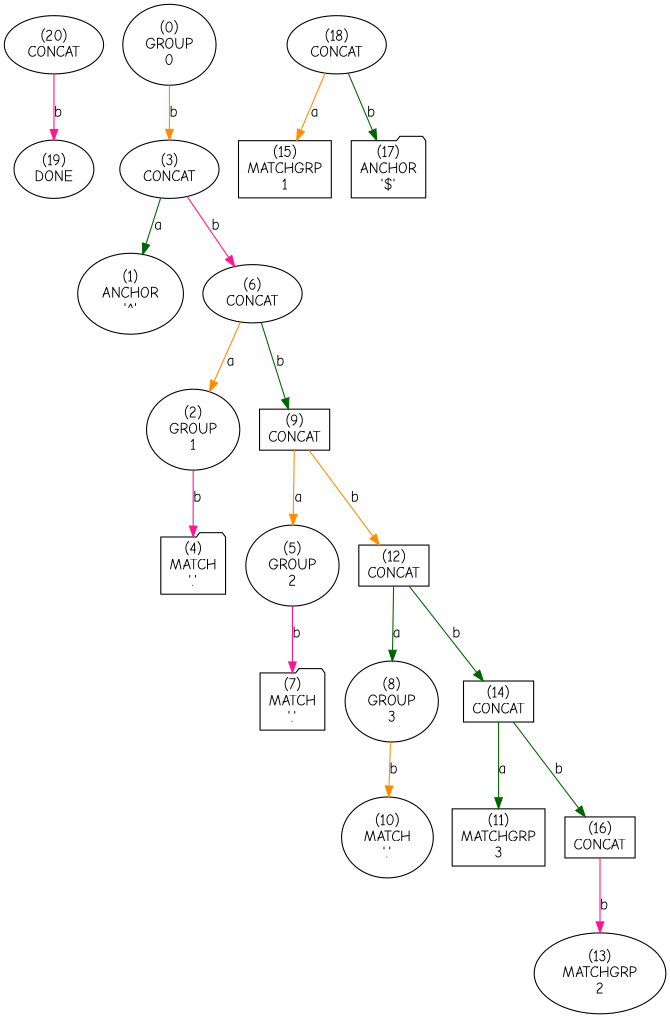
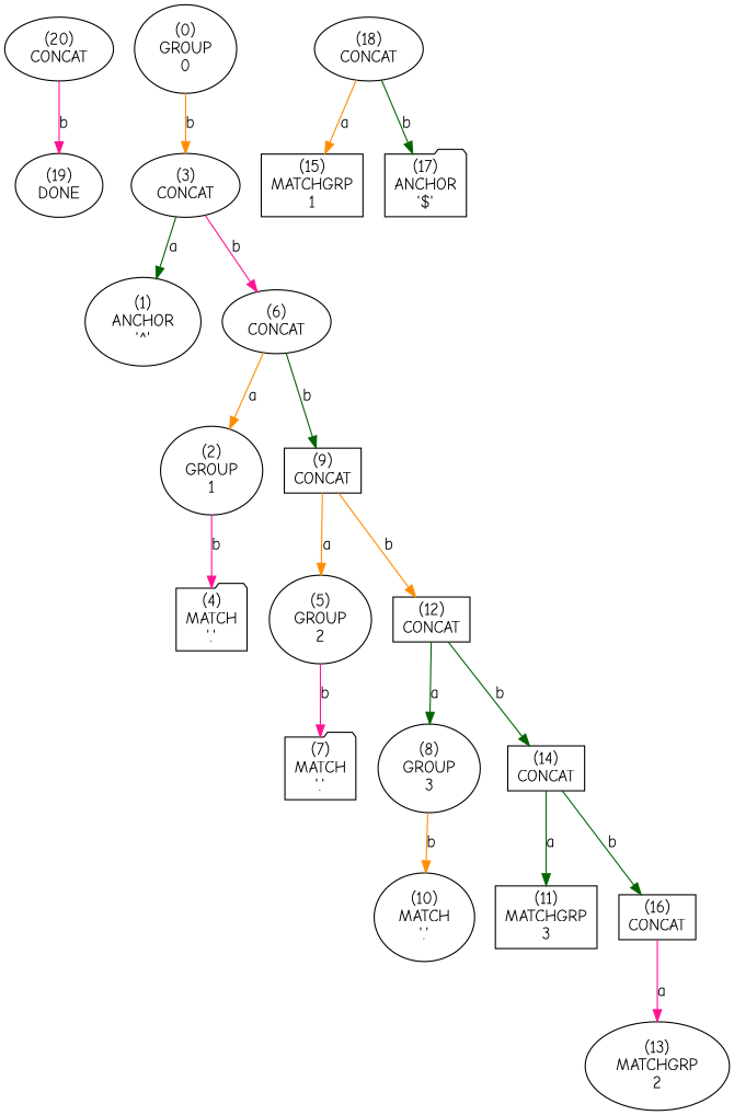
  digraph {
    fontname="Comic Neue"
    node [fontname="Comic Neue" shape=ellipse]
    edge [color=darkgreen fontname="Comic Neue"]
    n1 [label="(20)\nCONCAT\n"]
    n2 [label="(19)\nDONE\n"]
    n3 [label="(0)\nGROUP\n0"]
    n4 [label="(3)\nCONCAT\n"]
    n5 [label="(1)\nANCHOR\n'^'"]
    n6 [label="(6)\nCONCAT\n"]
    n7 [label="(2)\nGROUP\n1"]
    n8 [label="(9)\nCONCAT\n" shape=box]
    n9 [label="(4)\nMATCH\n'.'" shape=folder]
    n10 [label="(5)\nGROUP\n2"]
    n11 [label="(12)\nCONCAT\n" shape=box]
    n12 [label="(7)\nMATCH\n'.'" shape=folder]
    n13 [label="(8)\nGROUP\n3"]
    n14 [label="(14)\nCONCAT\n" shape=box]
    n15 [label="(10)\nMATCH\n'.'"]
    n16 [label="(11)\nMATCHGRP\n3" shape=box]
    n17 [label="(16)\nCONCAT\n" shape=box]
    n18 [label="(13)\nMATCHGRP\n2"]
    n19 [label="(18)\nCONCAT\n"]
    n20 [label="(15)\nMATCHGRP\n1" shape=box]
    n21 [label="(17)\nANCHOR\n'$'" shape=folder]
    n1 -> n2 [color=deeppink label=b]
    n3 -> n4 [color=darkorange label=b]
    n4 -> n5 [label=a]
    n4 -> n6 [color=deeppink label=b]
    n6 -> n7 [color=darkorange label=a]
    n6 -> n8 [label=b]
    n7 -> n9 [color=deeppink label=b]
    n8 -> n10 [color=darkorange label=a]
    n8 -> n11 [color=darkorange label=b]
    n10 -> n12 [color=deeppink label=b]
    n11 -> n13 [label=a]
    n11 -> n14 [label=b]
    n13 -> n15 [color=darkorange label=b]
    n14 -> n16 [label=a]
    n14 -> n17 [label=b]
-   n17 -> n18 [color=deeppink label=b]
+   n17 -> n18 [color=deeppink label=a]
    n19 -> n20 [color=darkorange label=a]
    n19 -> n21 [label=b]
  }
